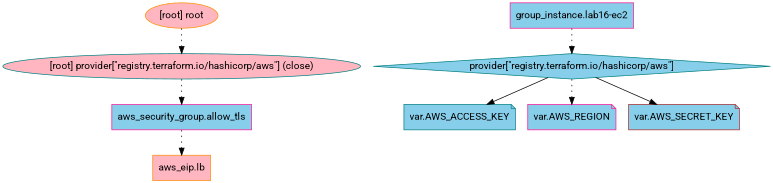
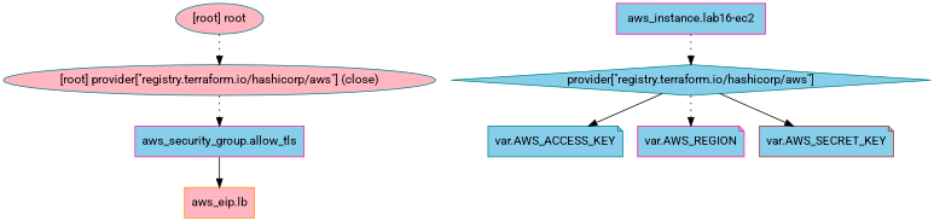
  digraph {
    compound=true
    fontname=Roboto
    newrank=true
    node [color=deeppink fillcolor=skyblue fontname=Roboto shape=box style=filled]
    edge [fontname=Roboto style=dotted]
    n1 [color=darkorange fillcolor=lightpink label="aws_eip.lb"]
-   n2 [label="group_instance.lab16-ec2"]
+   n2 [label="aws_instance.lab16-ec2"]
    n3 [color=teal label="provider[\"registry.terraform.io/hashicorp/aws\"]" shape=diamond]
    n4 [label="aws_security_group.allow_tls"]
    n5 [color=teal label="var.AWS_ACCESS_KEY" shape=note]
    n6 [label="var.AWS_REGION" shape=note]
    n7 [color=brown label="var.AWS_SECRET_KEY" shape=note]
    "[root] provider[\"registry.terraform.io/hashicorp/aws\"] (close)" [color=teal fillcolor=lightpink shape=""]
-   "[root] root" [color=darkorange fillcolor=lightpink shape=""]
+   "[root] root" [color=teal fillcolor=lightpink shape=""]
    subgraph sub_1 {
      n1
      n2
      n3
      n4
      n5
      n6
      n7
      "[root] provider[\"registry.terraform.io/hashicorp/aws\"] (close)"
      "[root] root"
    }
    n2 -> n3
    n3 -> n5 [style=solid]
    n3 -> n6
    n3 -> n7 [style=solid]
-   n4 -> n1
+   n4 -> n1 [style=solid]
    "[root] provider[\"registry.terraform.io/hashicorp/aws\"] (close)" -> n4
    "[root] root" -> "[root] provider[\"registry.terraform.io/hashicorp/aws\"] (close)"
  }
